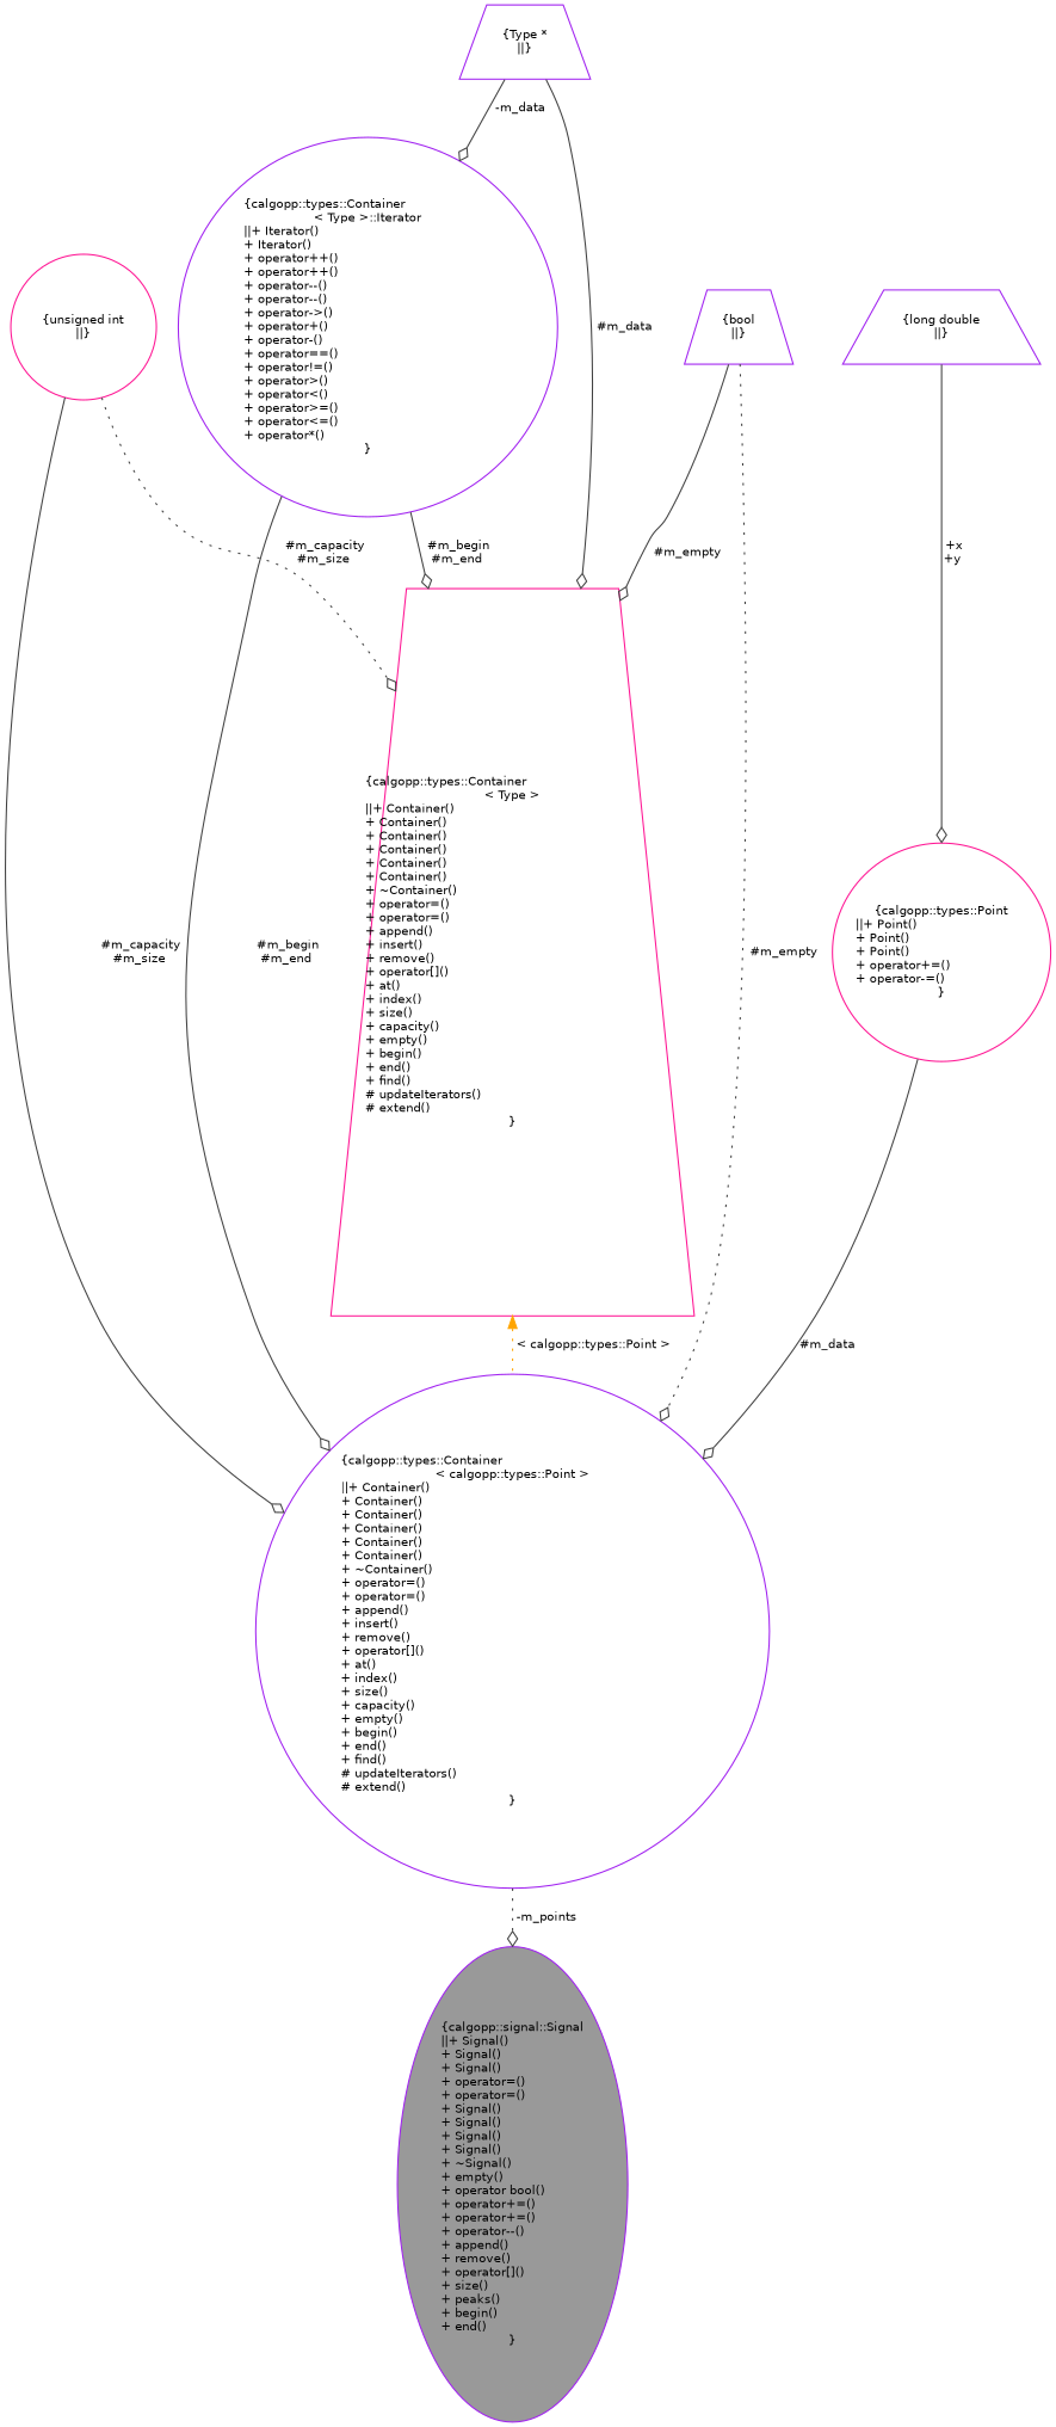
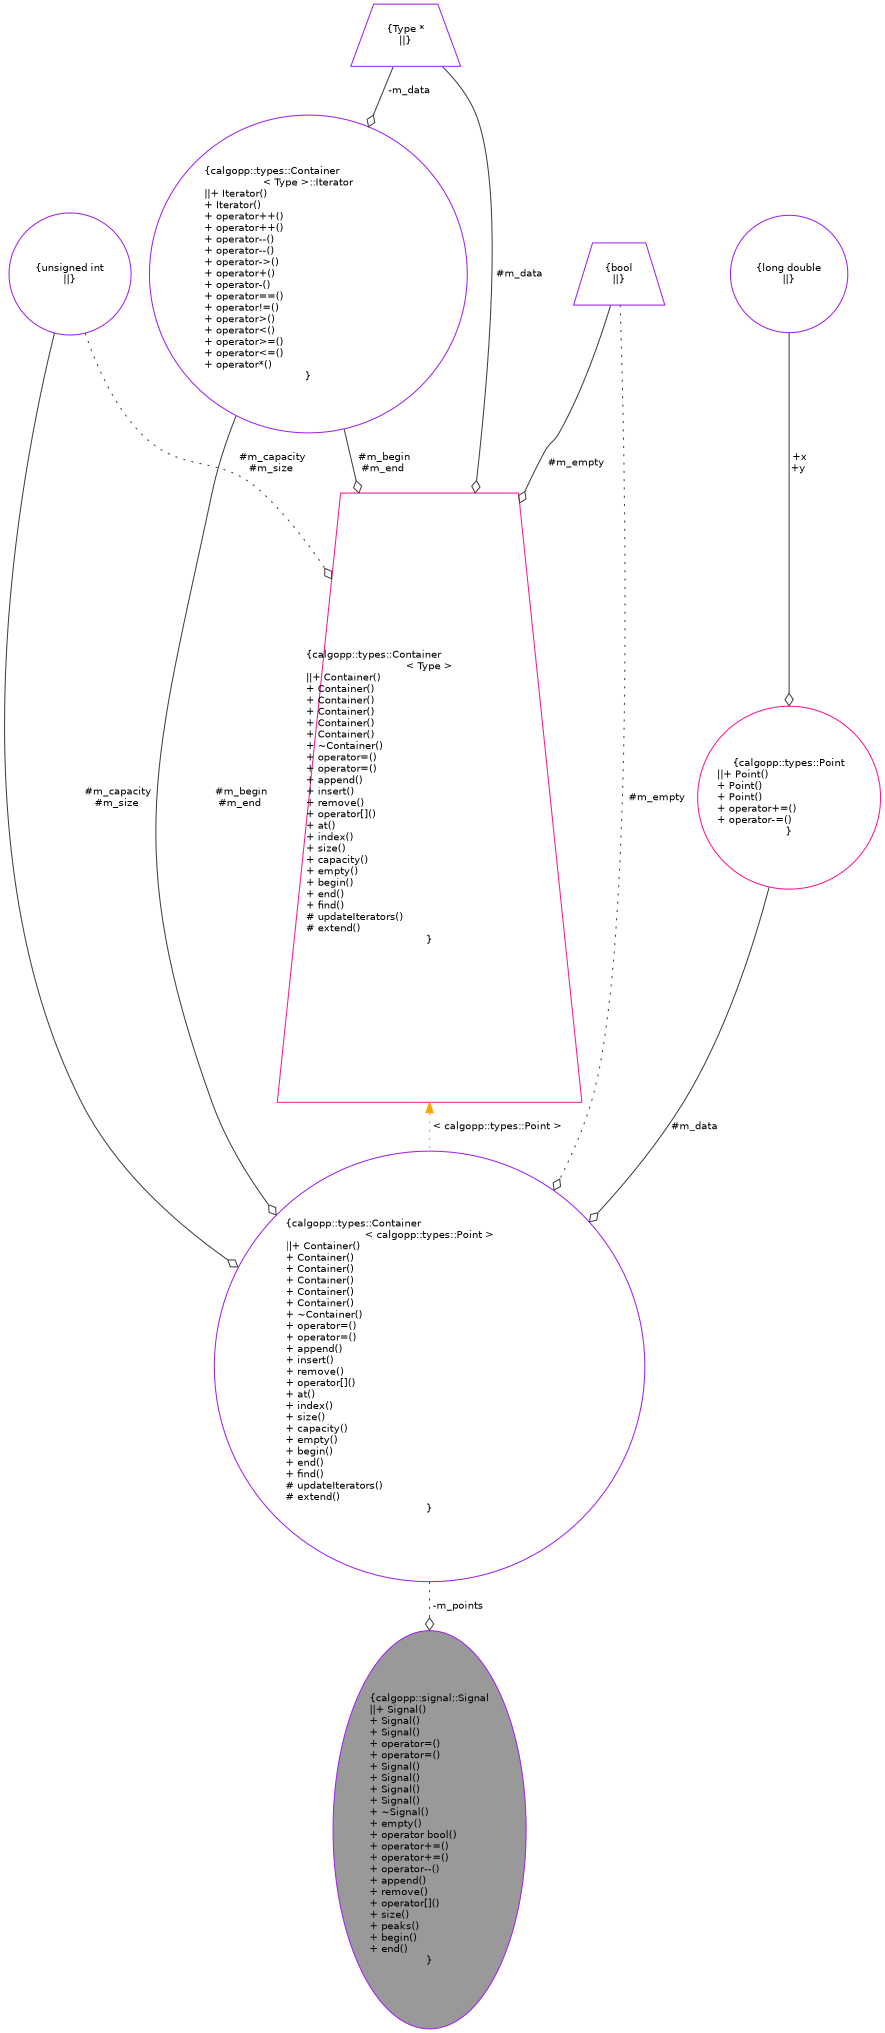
  digraph {
    node [color=purple fillcolor=white fontname=Helvetica fontsize=10 shape=circle style=filled]
    edge [arrowhead=odiamond color=grey25 fontname=Helvetica fontsize=10 labelfontname=Helvetica labelfontsize=10 style=solid]
    n1 [fillcolor=grey60 fontcolor=black height=0.2 label="{calgopp::signal::Signal\n||+ Signal()\l+ Signal()\l+ Signal()\l+ operator=()\l+ operator=()\l+ Signal()\l+ Signal()\l+ Signal()\l+ Signal()\l+ ~Signal()\l+ empty()\l+ operator bool()\l+ operator+=()\l+ operator+=()\l+ operator--()\l+ append()\l+ remove()\l+ operator[]()\l+ size()\l+ peaks()\l+ begin()\l+ end()\l}" shape=ellipse width=0.4]
    n2 [height=0.2 label="{calgopp::types::Container\l\< calgopp::types::Point \>\n||+ Container()\l+ Container()\l+ Container()\l+ Container()\l+ Container()\l+ Container()\l+ ~Container()\l+ operator=()\l+ operator=()\l+ append()\l+ insert()\l+ remove()\l+ operator[]()\l+ at()\l+ index()\l+ size()\l+ capacity()\l+ empty()\l+ begin()\l+ end()\l+ find()\l# updateIterators()\l# extend()\l}" width=0.4]
-   n3 [color=deeppink height=0.2 label="{unsigned int\n||}" width=0.4]
+   n3 [height=0.2 label="{unsigned int\n||}" width=0.4]
    n4 [color=deeppink height=0.2 label="{calgopp::types::Container\l\< Type \>\n||+ Container()\l+ Container()\l+ Container()\l+ Container()\l+ Container()\l+ Container()\l+ ~Container()\l+ operator=()\l+ operator=()\l+ append()\l+ insert()\l+ remove()\l+ operator[]()\l+ at()\l+ index()\l+ size()\l+ capacity()\l+ empty()\l+ begin()\l+ end()\l+ find()\l# updateIterators()\l# extend()\l}" shape=trapezium width=0.4]
    n5 [height=0.2 label="{bool\n||}" shape=trapezium width=0.4]
    n6 [color=deeppink height=0.2 label="{calgopp::types::Point\n||+ Point()\l+ Point()\l+ Point()\l+ operator+=()\l+ operator-=()\l}" width=0.4]
-   n7 [height=0.2 label="{long double\n||}" shape=trapezium width=0.4]
+   n7 [height=0.2 label="{long double\n||}" width=0.4]
    n8 [height=0.2 label="{calgopp::types::Container\l\< Type \>::Iterator\n||+ Iterator()\l+ Iterator()\l+ operator++()\l+ operator++()\l+ operator--()\l+ operator--()\l+ operator-\>()\l+ operator+()\l+ operator-()\l+ operator==()\l+ operator!=()\l+ operator\>()\l+ operator\<()\l+ operator\>=()\l+ operator\<=()\l+ operator*()\l}" width=0.4]
    n9 [height=0.2 label="{Type *\n||}" shape=trapezium width=0.4]
    n2 -> n1 [label=" -m_points" style=dotted]
    n3 -> n2 [label=" #m_capacity\n#m_size"]
    n3 -> n4 [label=" #m_capacity\n#m_size" style=dotted]
    n4 -> n2 [color=orange dir=back label=" \< calgopp::types::Point \>" style=dotted arrowhead=""]
    n5 -> n2 [label=" #m_empty" style=dotted]
    n5 -> n4 [label=" #m_empty"]
    n6 -> n2 [label=" #m_data"]
    n7 -> n6 [label=" +x\n+y"]
    n8 -> n2 [label=" #m_begin\n#m_end"]
    n8 -> n4 [label=" #m_begin\n#m_end"]
    n9 -> n4 [label=" #m_data"]
    n9 -> n8 [label=" -m_data"]
  }
